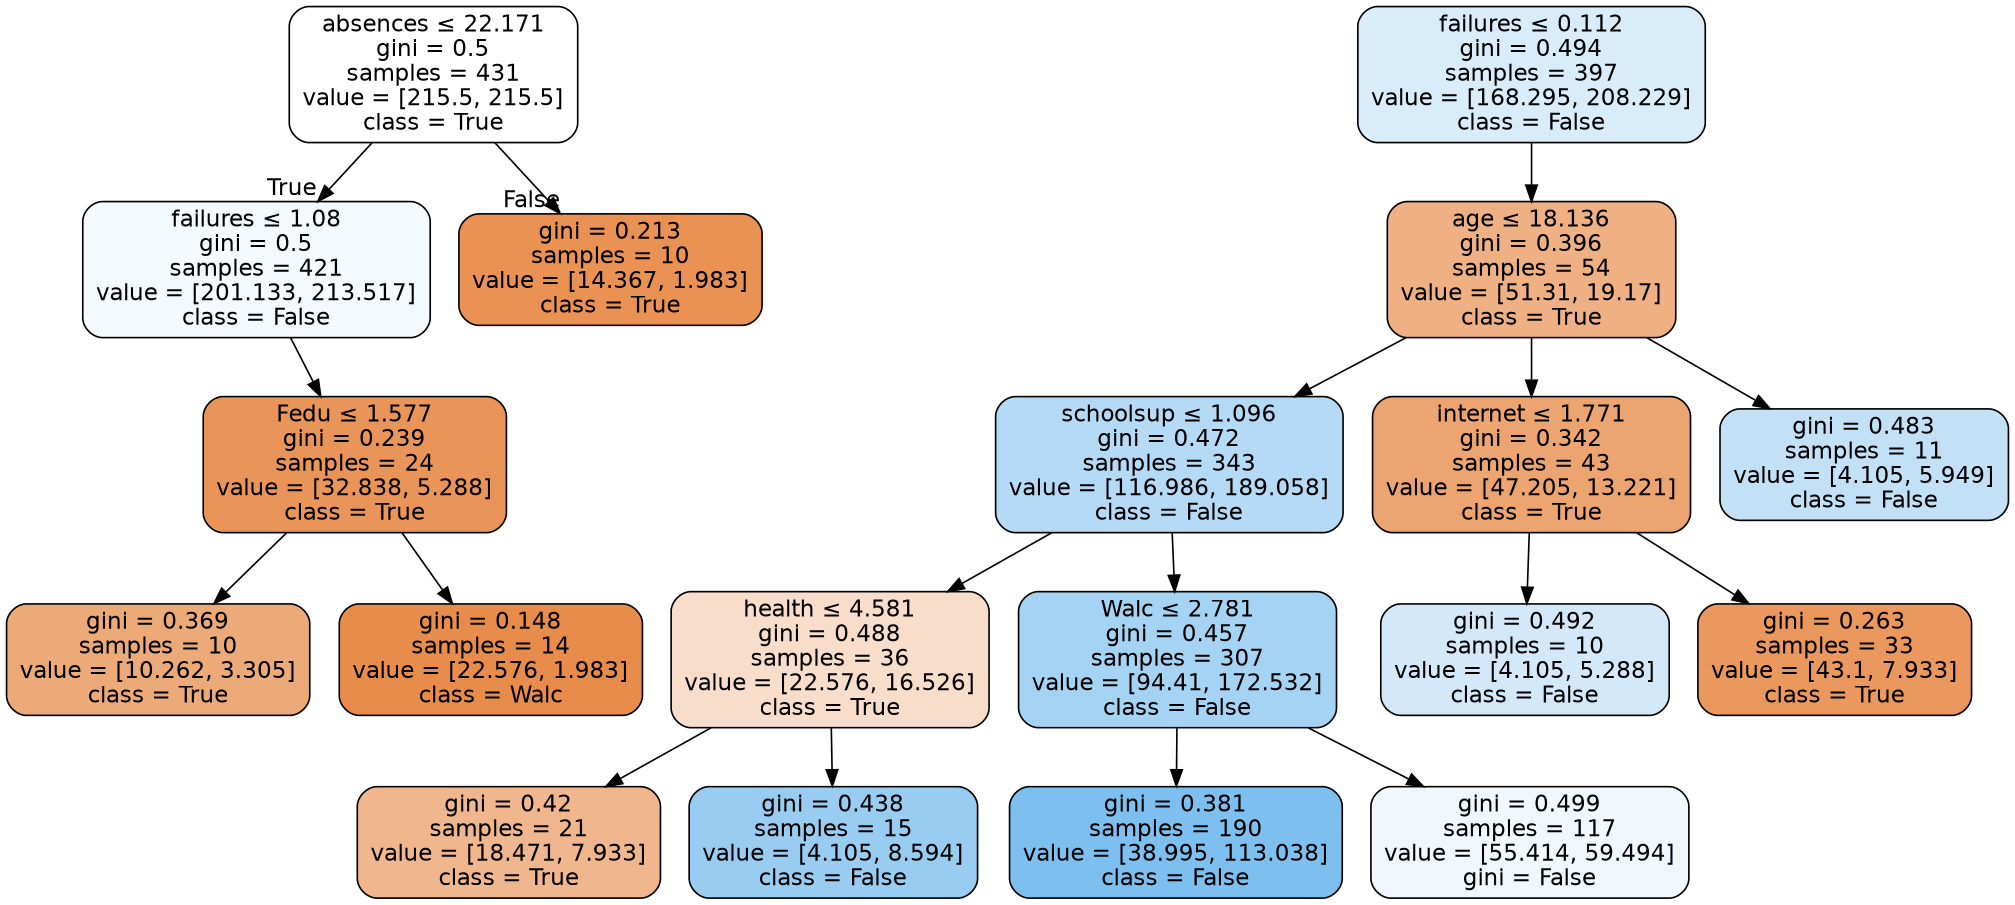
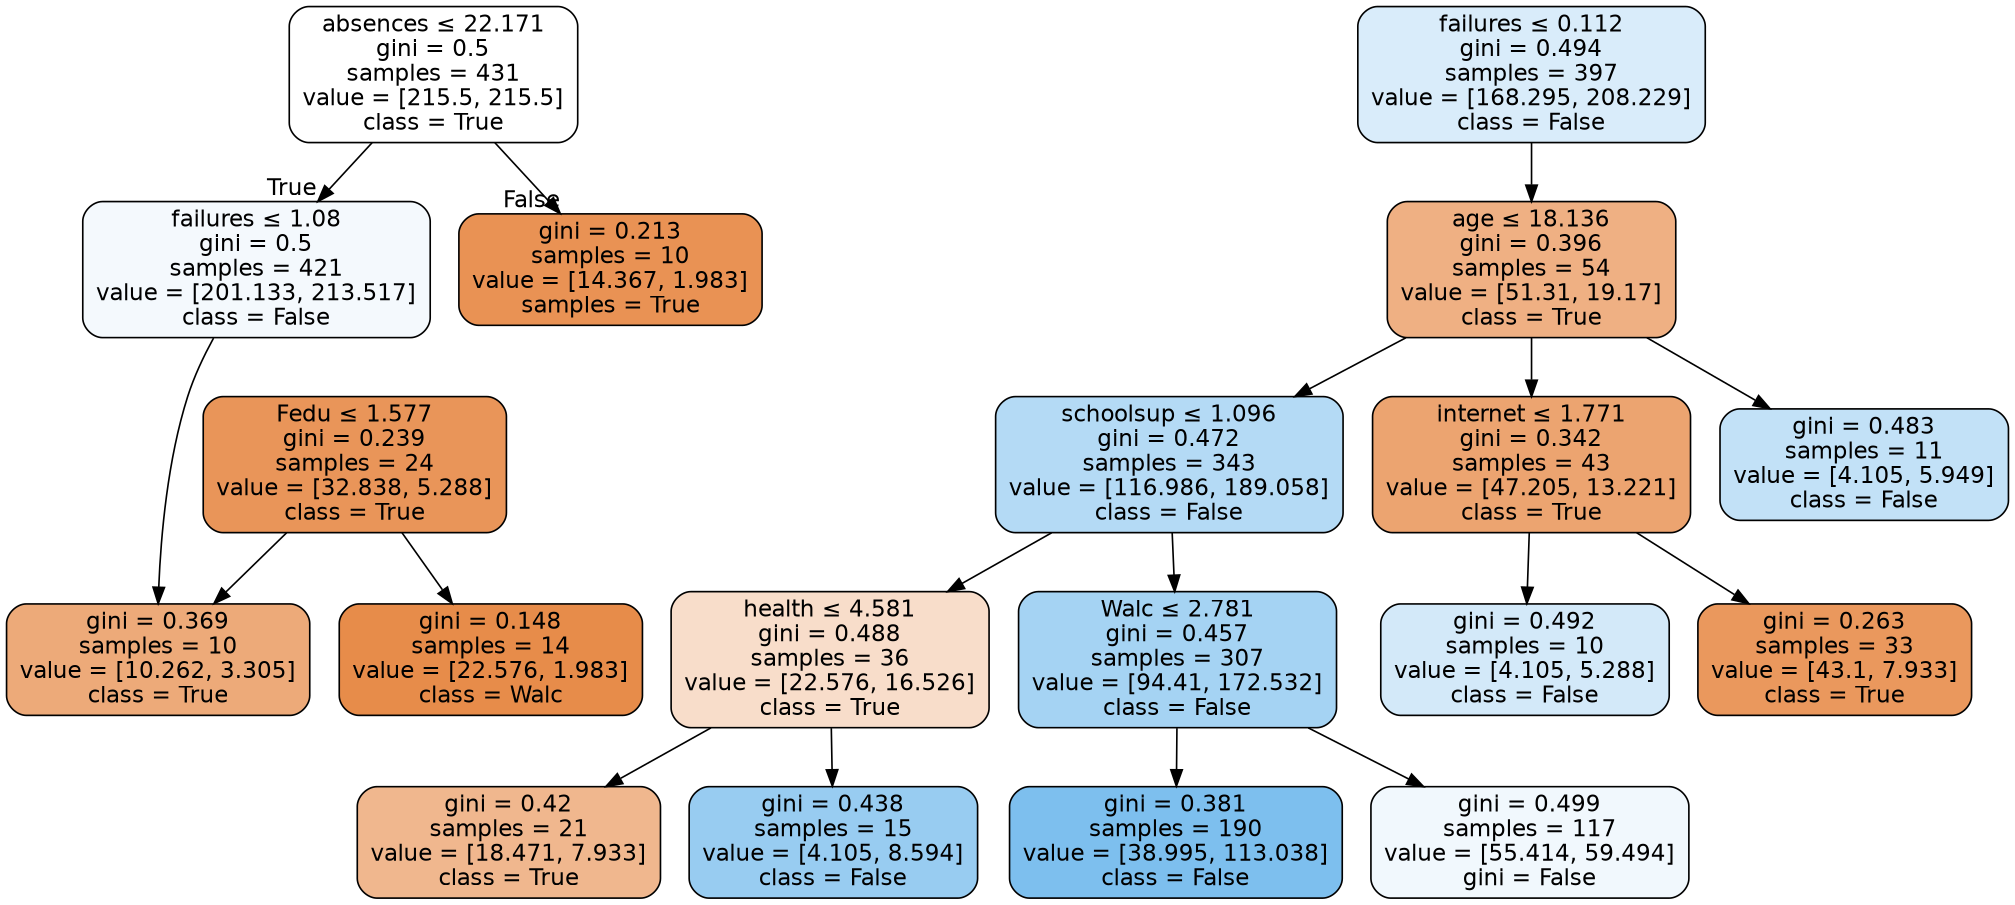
  digraph {
    node [color=black fontname=helvetica shape=box style="filled, rounded"]
    edge [fontname=helvetica]
    n1 [fillcolor="#ffffff" label=<absences &le; 22.171<br/>gini = 0.5<br/>samples = 431<br/>value = [215.5, 215.5]<br/>class = True>]
    n2 [fillcolor="#f4f9fd" label=<failures &le; 1.08<br/>gini = 0.5<br/>samples = 421<br/>value = [201.133, 213.517]<br/>class = False>]
-   n3 [fillcolor="#e99254" label=<gini = 0.213<br/>samples = 10<br/>value = [14.367, 1.983]<br/>class = True>]
+   n3 [fillcolor="#e99254" label=<gini = 0.213<br/>samples = 10<br/>value = [14.367, 1.983]<br/>samples = True>]
    n4 [fillcolor="#e99559" label=<Fedu &le; 1.577<br/>gini = 0.239<br/>samples = 24<br/>value = [32.838, 5.288]<br/>class = True>]
    n5 [fillcolor="#d9ecfa" label=<failures &le; 0.112<br/>gini = 0.494<br/>samples = 397<br/>value = [168.295, 208.229]<br/>class = False>]
    n6 [fillcolor="#efb083" label=<age &le; 18.136<br/>gini = 0.396<br/>samples = 54<br/>value = [51.31, 19.17]<br/>class = True>]
    n7 [fillcolor="#edaa79" label=<gini = 0.369<br/>samples = 10<br/>value = [10.262, 3.305]<br/>class = True>]
    n8 [fillcolor="#e78c4a" label=<gini = 0.148<br/>samples = 14<br/>value = [22.576, 1.983]<br/>class = Walc>]
    n9 [fillcolor="#b4daf5" label=<schoolsup &le; 1.096<br/>gini = 0.472<br/>samples = 343<br/>value = [116.986, 189.058]<br/>class = False>]
    n10 [fillcolor="#f8ddca" label=<health &le; 4.581<br/>gini = 0.488<br/>samples = 36<br/>value = [22.576, 16.526]<br/>class = True>]
    n11 [fillcolor="#a5d3f3" label=<Walc &le; 2.781<br/>gini = 0.457<br/>samples = 307<br/>value = [94.41, 172.532]<br/>class = False>]
    n12 [fillcolor="#eca470" label=<internet &le; 1.771<br/>gini = 0.342<br/>samples = 43<br/>value = [47.205, 13.221]<br/>class = True>]
    n13 [fillcolor="#c2e1f7" label=<gini = 0.483<br/>samples = 11<br/>value = [4.105, 5.949]<br/>class = False>]
    n14 [fillcolor="#f0b78e" label=<gini = 0.42<br/>samples = 21<br/>value = [18.471, 7.933]<br/>class = True>]
    n15 [fillcolor="#98ccf1" label=<gini = 0.438<br/>samples = 15<br/>value = [4.105, 8.594]<br/>class = False>]
    n16 [fillcolor="#7dbfee" label=<gini = 0.381<br/>samples = 190<br/>value = [38.995, 113.038]<br/>class = False>]
    n17 [fillcolor="#f1f8fd" label=<gini = 0.499<br/>samples = 117<br/>value = [55.414, 59.494]<br/>gini = False>]
    n18 [fillcolor="#d3e9f9" label=<gini = 0.492<br/>samples = 10<br/>value = [4.105, 5.288]<br/>class = False>]
    n19 [fillcolor="#ea985d" label=<gini = 0.263<br/>samples = 33<br/>value = [43.1, 7.933]<br/>class = True>]
    n1 -> n2 [headlabel=True labelangle=45 labeldistance=2.5]
    n1 -> n3 [headlabel=False labelangle=-45 labeldistance=2.5]
-   n2 -> n4
+   n2 -> n7
    n4 -> n7
    n4 -> n8
    n5 -> n6
    n6 -> n9
    n6 -> n12
    n6 -> n13
    n9 -> n10
    n9 -> n11
    n10 -> n14
    n10 -> n15
    n11 -> n16
    n11 -> n17
    n12 -> n18
    n12 -> n19
  }
